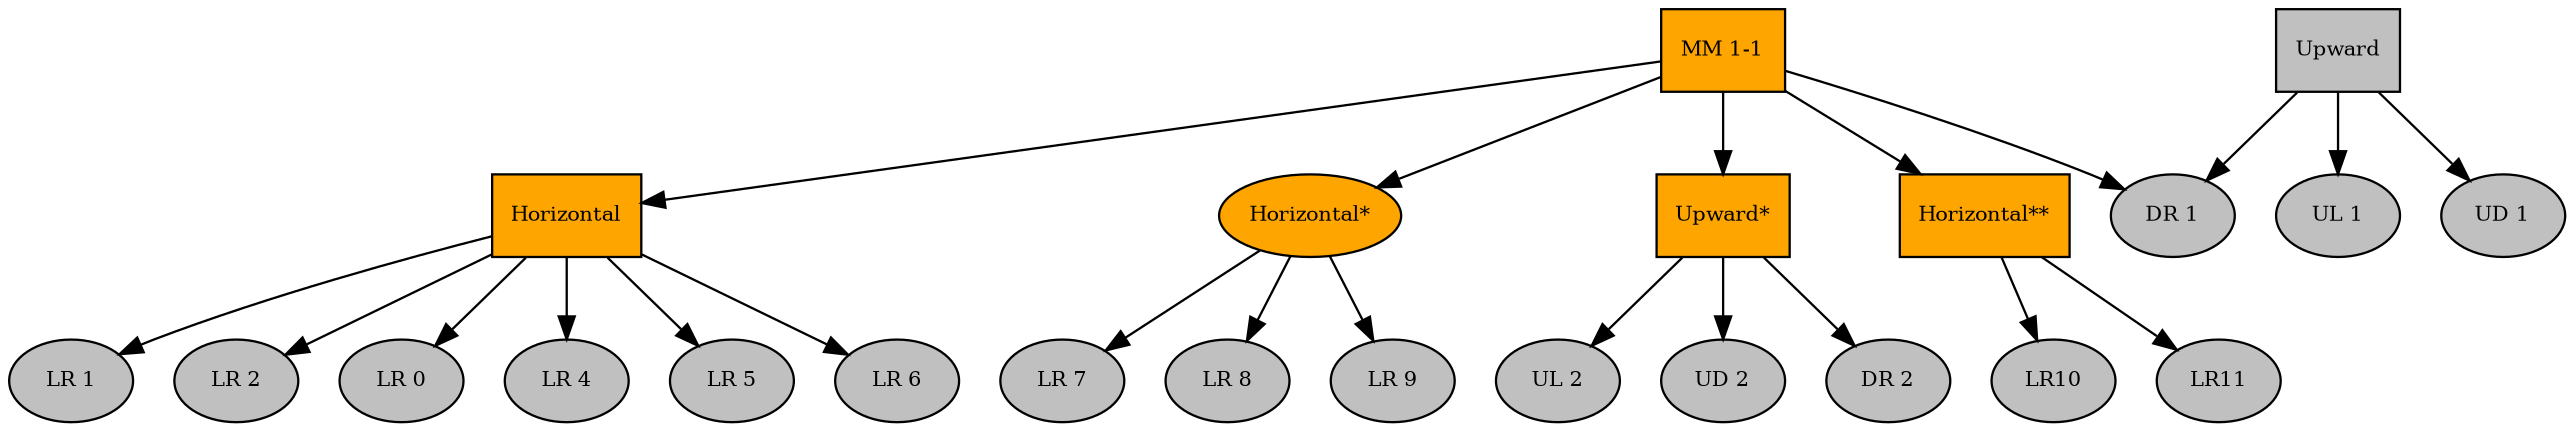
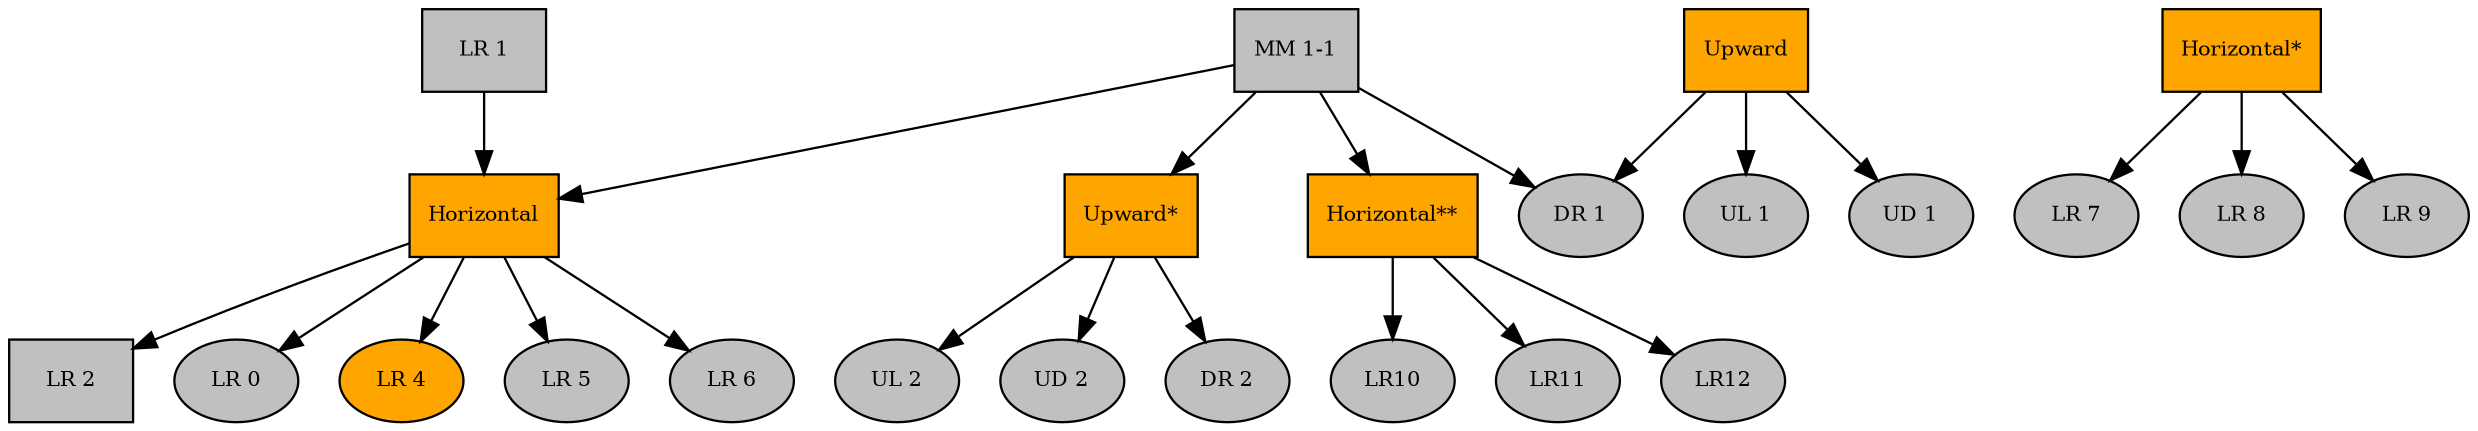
  digraph {
    fontname="times-roman"
    ordering=out
    node [fillcolor=gray fontcolor=black fontname="times-roman" fontsize=9 shape=ellipse style=filled]
    edge [fontname="times-roman"]
-   n1 [fillcolor=orange label="MM 1-1" shape=box]
+   n1 [label="MM 1-1" shape=box]
    n2 [fillcolor=orange label=Horizontal shape=box]
-   n3 [fillcolor=orange label="Horizontal*"]
+   n3 [fillcolor=orange label="Horizontal*" shape=box]
    n4 [fillcolor=orange label="Upward*" shape=box]
    n5 [fillcolor=orange label="Horizontal**" shape=box]
    n6 [label="DR 1"]
-   n7 [label="LR 1"]
-   n8 [label="LR 2"]
+   n7 [label="LR 1" shape=box]
+   n8 [label="LR 2" shape=box]
    n9 [label="LR 0"]
-   n10 [label="LR 4"]
+   n10 [fillcolor=orange label="LR 4"]
    n11 [label="LR 5"]
    n12 [label="LR 6"]
-   n13 [label=Upward shape=box]
+   n13 [fillcolor=orange label=Upward shape=box]
    n14 [label="UL 1"]
    n15 [label="UD 1"]
    n16 [label="LR 7"]
    n17 [label="LR 8"]
    n18 [label="LR 9"]
    n19 [label="UL 2"]
    n20 [label="UD 2"]
    n21 [label="DR 2"]
    n22 [label=LR10]
    n23 [label=LR11]
+   n24 [label=LR12]
    n1 -> n2
-   n1 -> n3
    n1 -> n4
    n1 -> n5
    n1 -> n6
-   n2 -> n7
+   n7 -> n2
    n2 -> n8
    n2 -> n9
    n2 -> n10
    n2 -> n11
    n2 -> n12
    n3 -> n16
    n3 -> n17
    n3 -> n18
    n4 -> n19
    n4 -> n20
    n4 -> n21
    n5 -> n22
    n5 -> n23
+   n5 -> n24
    n13 -> n6
    n13 -> n14
    n13 -> n15
  }
